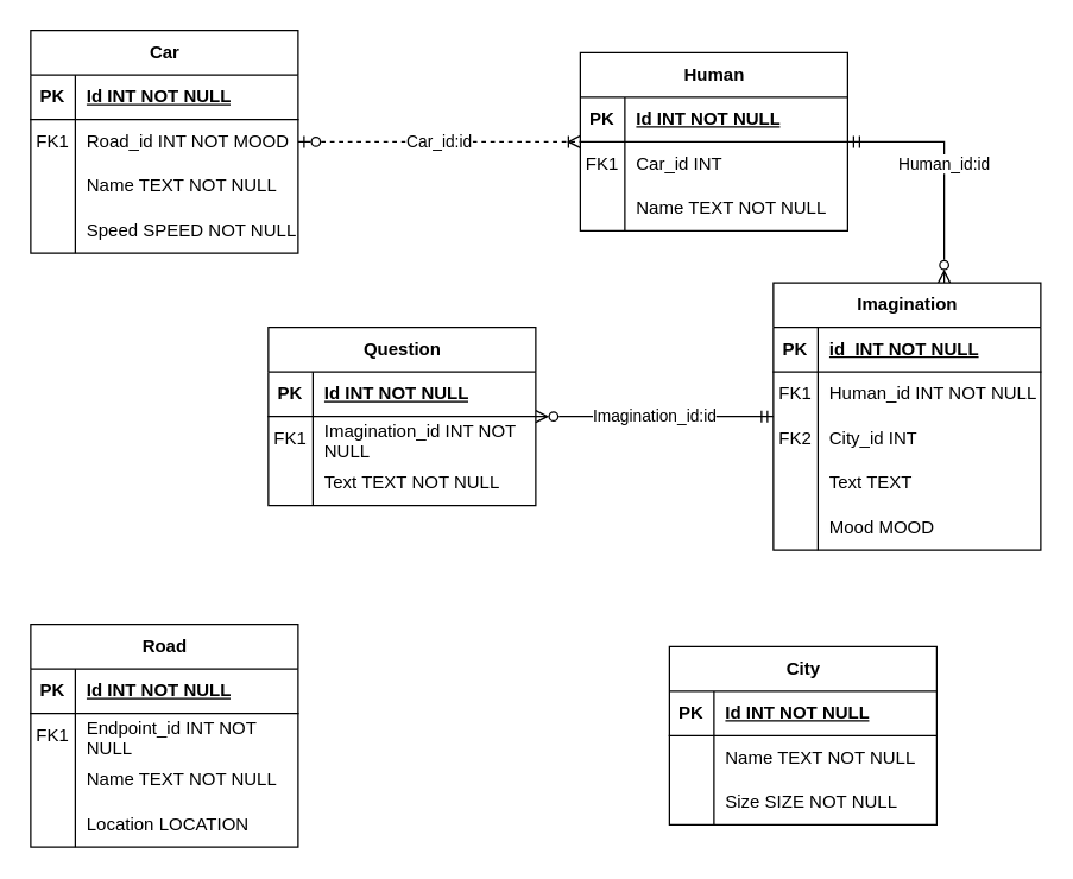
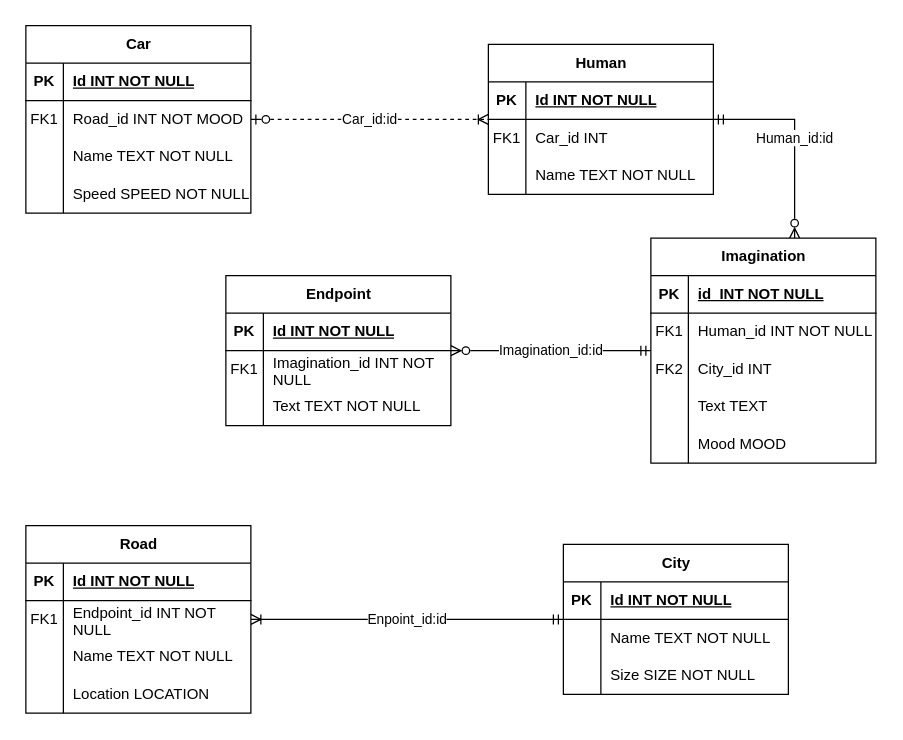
  <mxCell id="0" />
  <mxCell id="1" parent="0" />
+ <mxCell id="2" value="Enpoint_id:id" style="edgeStyle=orthogonalEdgeStyle;rounded=0;orthogonalLoop=1;jettySize=auto;html=1;startArrow=ERmandOne;startFill=0;endArrow=ERoneToMany;endFill=0;" edge="1" parent="1" source="32" target="42"><mxGeometry relative="1" as="geometry"><Array as="points" /><mxPoint x="545" y="425" as="sourcePoint" /></mxGeometry></mxCell>
  <mxCell id="3" value="Imagination_id:id" style="edgeStyle=orthogonalEdgeStyle;rounded=0;orthogonalLoop=1;jettySize=auto;html=1;startArrow=ERmandOne;startFill=0;endArrow=ERzeroToMany;endFill=0;" edge="1" parent="1" source="16" target="68"><mxGeometry x="0.004" relative="1" as="geometry"><mxPoint as="offset" /><mxPoint x="405" y="265" as="targetPoint" /></mxGeometry></mxCell>
  <mxCell id="4" value="Human_id:id" style="edgeStyle=orthogonalEdgeStyle;rounded=0;jumpStyle=none;orthogonalLoop=1;jettySize=auto;html=1;startArrow=ERzeroToMany;startFill=0;endArrow=ERmandOne;endFill=0;" edge="1" parent="1" source="16" target="6"><mxGeometry relative="1" as="geometry"><mxPoint x="685" y="330" as="sourcePoint" /><mxPoint x="565" y="190" as="targetPoint" /><Array as="points"><mxPoint x="635" y="280" /><mxPoint x="635" y="95" /></Array></mxGeometry></mxCell>
  <mxCell id="5" value="Car_id:id" style="edgeStyle=orthogonalEdgeStyle;rounded=0;jumpStyle=none;orthogonalLoop=1;jettySize=auto;html=1;startArrow=ERzeroToOne;startFill=0;endArrow=ERoneToMany;endFill=0;dashed=1;" edge="1" parent="1" source="55" target="6"><mxGeometry relative="1" as="geometry"><mxPoint x="295" y="210" as="sourcePoint" /><mxPoint x="380" y="35" as="targetPoint" /><Array as="points"><mxPoint x="410" y="90" /><mxPoint x="410" y="90" /></Array></mxGeometry></mxCell>
  <mxCell id="6" value="Human" style="shape=table;startSize=30;container=1;collapsible=1;childLayout=tableLayout;fixedRows=1;rowLines=0;fontStyle=1;align=center;resizeLast=1;html=1;" vertex="1" parent="1"><mxGeometry x="390" y="35" width="180" height="120" as="geometry" /></mxCell>
  <mxCell id="7" value="" style="shape=tableRow;horizontal=0;startSize=0;swimlaneHead=0;swimlaneBody=0;fillColor=none;collapsible=0;dropTarget=0;points=[[0,0.5],[1,0.5]];portConstraint=eastwest;top=0;left=0;right=0;bottom=1;" vertex="1" parent="6"><mxGeometry y="30" width="180" height="30" as="geometry" /></mxCell>
  <mxCell id="8" value="PK" style="shape=partialRectangle;connectable=0;fillColor=none;top=0;left=0;bottom=0;right=0;fontStyle=1;overflow=hidden;whiteSpace=wrap;html=1;" vertex="1" parent="7"><mxGeometry width="30" height="30" as="geometry"><mxRectangle width="30" height="30" as="alternateBounds" /></mxGeometry></mxCell>
  <mxCell id="9" value="Id INT NOT NULL" style="shape=partialRectangle;connectable=0;fillColor=none;top=0;left=0;bottom=0;right=0;align=left;spacingLeft=6;fontStyle=5;overflow=hidden;whiteSpace=wrap;html=1;" vertex="1" parent="7"><mxGeometry x="30" width="150" height="30" as="geometry"><mxRectangle width="150" height="30" as="alternateBounds" /></mxGeometry></mxCell>
  <mxCell id="10" style="shape=tableRow;horizontal=0;startSize=0;swimlaneHead=0;swimlaneBody=0;fillColor=none;collapsible=0;dropTarget=0;points=[[0,0.5],[1,0.5]];portConstraint=eastwest;top=0;left=0;right=0;bottom=0;" vertex="1" parent="6"><mxGeometry y="60" width="180" height="30" as="geometry" /></mxCell>
  <mxCell id="11" value="FK1" style="shape=partialRectangle;connectable=0;fillColor=none;top=0;left=0;bottom=0;right=0;editable=1;overflow=hidden;whiteSpace=wrap;html=1;" vertex="1" parent="10"><mxGeometry width="30" height="30" as="geometry"><mxRectangle width="30" height="30" as="alternateBounds" /></mxGeometry></mxCell>
  <mxCell id="12" value="Car_id INT" style="shape=partialRectangle;connectable=0;fillColor=none;top=0;left=0;bottom=0;right=0;align=left;spacingLeft=6;overflow=hidden;whiteSpace=wrap;html=1;" vertex="1" parent="10"><mxGeometry x="30" width="150" height="30" as="geometry"><mxRectangle width="150" height="30" as="alternateBounds" /></mxGeometry></mxCell>
  <mxCell id="13" value="" style="shape=tableRow;horizontal=0;startSize=0;swimlaneHead=0;swimlaneBody=0;fillColor=none;collapsible=0;dropTarget=0;points=[[0,0.5],[1,0.5]];portConstraint=eastwest;top=0;left=0;right=0;bottom=0;" vertex="1" parent="6"><mxGeometry y="90" width="180" height="30" as="geometry" /></mxCell>
  <mxCell id="14" value="" style="shape=partialRectangle;connectable=0;fillColor=none;top=0;left=0;bottom=0;right=0;editable=1;overflow=hidden;whiteSpace=wrap;html=1;" vertex="1" parent="13"><mxGeometry width="30" height="30" as="geometry"><mxRectangle width="30" height="30" as="alternateBounds" /></mxGeometry></mxCell>
  <mxCell id="15" value="Name TEXT NOT NULL" style="shape=partialRectangle;connectable=0;fillColor=none;top=0;left=0;bottom=0;right=0;align=left;spacingLeft=6;overflow=hidden;whiteSpace=wrap;html=1;" vertex="1" parent="13"><mxGeometry x="30" width="150" height="30" as="geometry"><mxRectangle width="150" height="30" as="alternateBounds" /></mxGeometry></mxCell>
  <mxCell id="16" value="Imagination" style="shape=table;startSize=30;container=1;collapsible=1;childLayout=tableLayout;fixedRows=1;rowLines=0;fontStyle=1;align=center;resizeLast=1;html=1;" vertex="1" parent="1"><mxGeometry x="520" y="190" width="180" height="180" as="geometry" /></mxCell>
  <mxCell id="17" value="" style="shape=tableRow;horizontal=0;startSize=0;swimlaneHead=0;swimlaneBody=0;fillColor=none;collapsible=0;dropTarget=0;points=[[0,0.5],[1,0.5]];portConstraint=eastwest;top=0;left=0;right=0;bottom=1;" vertex="1" parent="16"><mxGeometry y="30" width="180" height="30" as="geometry" /></mxCell>
  <mxCell id="18" value="PK" style="shape=partialRectangle;connectable=0;fillColor=none;top=0;left=0;bottom=0;right=0;fontStyle=1;overflow=hidden;whiteSpace=wrap;html=1;" vertex="1" parent="17"><mxGeometry width="30" height="30" as="geometry"><mxRectangle width="30" height="30" as="alternateBounds" /></mxGeometry></mxCell>
  <mxCell id="19" value="id&amp;nbsp; INT NOT NULL" style="shape=partialRectangle;connectable=0;fillColor=none;top=0;left=0;bottom=0;right=0;align=left;spacingLeft=6;fontStyle=5;overflow=hidden;whiteSpace=wrap;html=1;" vertex="1" parent="17"><mxGeometry x="30" width="150" height="30" as="geometry"><mxRectangle width="150" height="30" as="alternateBounds" /></mxGeometry></mxCell>
  <mxCell id="20" style="shape=tableRow;horizontal=0;startSize=0;swimlaneHead=0;swimlaneBody=0;fillColor=none;collapsible=0;dropTarget=0;points=[[0,0.5],[1,0.5]];portConstraint=eastwest;top=0;left=0;right=0;bottom=0;" vertex="1" parent="16"><mxGeometry y="60" width="180" height="30" as="geometry" /></mxCell>
  <mxCell id="21" value="FK1" style="shape=partialRectangle;connectable=0;fillColor=none;top=0;left=0;bottom=0;right=0;editable=1;overflow=hidden;whiteSpace=wrap;html=1;" vertex="1" parent="20"><mxGeometry width="30" height="30" as="geometry"><mxRectangle width="30" height="30" as="alternateBounds" /></mxGeometry></mxCell>
  <mxCell id="22" value="Human_id INT NOT NULL" style="shape=partialRectangle;connectable=0;fillColor=none;top=0;left=0;bottom=0;right=0;align=left;spacingLeft=6;overflow=hidden;whiteSpace=wrap;html=1;" vertex="1" parent="20"><mxGeometry x="30" width="150" height="30" as="geometry"><mxRectangle width="150" height="30" as="alternateBounds" /></mxGeometry></mxCell>
  <mxCell id="23" value="" style="shape=tableRow;horizontal=0;startSize=0;swimlaneHead=0;swimlaneBody=0;fillColor=none;collapsible=0;dropTarget=0;points=[[0,0.5],[1,0.5]];portConstraint=eastwest;top=0;left=0;right=0;bottom=0;" vertex="1" parent="16"><mxGeometry y="90" width="180" height="30" as="geometry" /></mxCell>
  <mxCell id="24" value="FK2" style="shape=partialRectangle;connectable=0;fillColor=none;top=0;left=0;bottom=0;right=0;editable=1;overflow=hidden;whiteSpace=wrap;html=1;" vertex="1" parent="23"><mxGeometry width="30" height="30" as="geometry"><mxRectangle width="30" height="30" as="alternateBounds" /></mxGeometry></mxCell>
  <mxCell id="25" value="City_id INT" style="shape=partialRectangle;connectable=0;fillColor=none;top=0;left=0;bottom=0;right=0;align=left;spacingLeft=6;overflow=hidden;whiteSpace=wrap;html=1;" vertex="1" parent="23"><mxGeometry x="30" width="150" height="30" as="geometry"><mxRectangle width="150" height="30" as="alternateBounds" /></mxGeometry></mxCell>
  <mxCell id="26" value="" style="shape=tableRow;horizontal=0;startSize=0;swimlaneHead=0;swimlaneBody=0;fillColor=none;collapsible=0;dropTarget=0;points=[[0,0.5],[1,0.5]];portConstraint=eastwest;top=0;left=0;right=0;bottom=0;" vertex="1" parent="16"><mxGeometry y="120" width="180" height="30" as="geometry" /></mxCell>
  <mxCell id="27" value="" style="shape=partialRectangle;connectable=0;fillColor=none;top=0;left=0;bottom=0;right=0;editable=1;overflow=hidden;whiteSpace=wrap;html=1;" vertex="1" parent="26"><mxGeometry width="30" height="30" as="geometry"><mxRectangle width="30" height="30" as="alternateBounds" /></mxGeometry></mxCell>
  <mxCell id="28" value="Text TEXT" style="shape=partialRectangle;connectable=0;fillColor=none;top=0;left=0;bottom=0;right=0;align=left;spacingLeft=6;overflow=hidden;whiteSpace=wrap;html=1;" vertex="1" parent="26"><mxGeometry x="30" width="150" height="30" as="geometry"><mxRectangle width="150" height="30" as="alternateBounds" /></mxGeometry></mxCell>
  <mxCell id="29" value="" style="shape=tableRow;horizontal=0;startSize=0;swimlaneHead=0;swimlaneBody=0;fillColor=none;collapsible=0;dropTarget=0;points=[[0,0.5],[1,0.5]];portConstraint=eastwest;top=0;left=0;right=0;bottom=0;" vertex="1" parent="16"><mxGeometry y="150" width="180" height="30" as="geometry" /></mxCell>
  <mxCell id="30" value="" style="shape=partialRectangle;connectable=0;fillColor=none;top=0;left=0;bottom=0;right=0;editable=1;overflow=hidden;whiteSpace=wrap;html=1;" vertex="1" parent="29"><mxGeometry width="30" height="30" as="geometry"><mxRectangle width="30" height="30" as="alternateBounds" /></mxGeometry></mxCell>
  <mxCell id="31" value="Mood MOOD" style="shape=partialRectangle;connectable=0;fillColor=none;top=0;left=0;bottom=0;right=0;align=left;spacingLeft=6;overflow=hidden;whiteSpace=wrap;html=1;" vertex="1" parent="29"><mxGeometry x="30" width="150" height="30" as="geometry"><mxRectangle width="150" height="30" as="alternateBounds" /></mxGeometry></mxCell>
  <mxCell id="32" value="City" style="shape=table;startSize=30;container=1;collapsible=1;childLayout=tableLayout;fixedRows=1;rowLines=0;fontStyle=1;align=center;resizeLast=1;html=1;" vertex="1" parent="1"><mxGeometry x="450" y="435" width="180" height="120" as="geometry" /></mxCell>
  <mxCell id="33" value="" style="shape=tableRow;horizontal=0;startSize=0;swimlaneHead=0;swimlaneBody=0;fillColor=none;collapsible=0;dropTarget=0;points=[[0,0.5],[1,0.5]];portConstraint=eastwest;top=0;left=0;right=0;bottom=1;" vertex="1" parent="32"><mxGeometry y="30" width="180" height="30" as="geometry" /></mxCell>
  <mxCell id="34" value="PK" style="shape=partialRectangle;connectable=0;fillColor=none;top=0;left=0;bottom=0;right=0;fontStyle=1;overflow=hidden;whiteSpace=wrap;html=1;" vertex="1" parent="33"><mxGeometry width="30" height="30" as="geometry"><mxRectangle width="30" height="30" as="alternateBounds" /></mxGeometry></mxCell>
  <mxCell id="35" value="Id INT NOT NULL" style="shape=partialRectangle;connectable=0;fillColor=none;top=0;left=0;bottom=0;right=0;align=left;spacingLeft=6;fontStyle=5;overflow=hidden;whiteSpace=wrap;html=1;" vertex="1" parent="33"><mxGeometry x="30" width="150" height="30" as="geometry"><mxRectangle width="150" height="30" as="alternateBounds" /></mxGeometry></mxCell>
  <mxCell id="36" value="" style="shape=tableRow;horizontal=0;startSize=0;swimlaneHead=0;swimlaneBody=0;fillColor=none;collapsible=0;dropTarget=0;points=[[0,0.5],[1,0.5]];portConstraint=eastwest;top=0;left=0;right=0;bottom=0;" vertex="1" parent="32"><mxGeometry y="60" width="180" height="30" as="geometry" /></mxCell>
  <mxCell id="37" value="&lt;span style=&quot;white-space: pre;&quot;&gt; &lt;/span&gt;" style="shape=partialRectangle;connectable=0;fillColor=none;top=0;left=0;bottom=0;right=0;editable=1;overflow=hidden;whiteSpace=wrap;html=1;" vertex="1" parent="36"><mxGeometry width="30" height="30" as="geometry"><mxRectangle width="30" height="30" as="alternateBounds" /></mxGeometry></mxCell>
  <mxCell id="38" value="Name TEXT NOT NULL" style="shape=partialRectangle;connectable=0;fillColor=none;top=0;left=0;bottom=0;right=0;align=left;spacingLeft=6;overflow=hidden;whiteSpace=wrap;html=1;" vertex="1" parent="36"><mxGeometry x="30" width="150" height="30" as="geometry"><mxRectangle width="150" height="30" as="alternateBounds" /></mxGeometry></mxCell>
  <mxCell id="39" value="" style="shape=tableRow;horizontal=0;startSize=0;swimlaneHead=0;swimlaneBody=0;fillColor=none;collapsible=0;dropTarget=0;points=[[0,0.5],[1,0.5]];portConstraint=eastwest;top=0;left=0;right=0;bottom=0;" vertex="1" parent="32"><mxGeometry y="90" width="180" height="30" as="geometry" /></mxCell>
  <mxCell id="40" value="" style="shape=partialRectangle;connectable=0;fillColor=none;top=0;left=0;bottom=0;right=0;editable=1;overflow=hidden;whiteSpace=wrap;html=1;" vertex="1" parent="39"><mxGeometry width="30" height="30" as="geometry"><mxRectangle width="30" height="30" as="alternateBounds" /></mxGeometry></mxCell>
  <mxCell id="41" value="Size SIZE NOT NULL" style="shape=partialRectangle;connectable=0;fillColor=none;top=0;left=0;bottom=0;right=0;align=left;spacingLeft=6;overflow=hidden;whiteSpace=wrap;html=1;" vertex="1" parent="39"><mxGeometry x="30" width="150" height="30" as="geometry"><mxRectangle width="150" height="30" as="alternateBounds" /></mxGeometry></mxCell>
  <mxCell id="42" value="Road" style="shape=table;startSize=30;container=1;collapsible=1;childLayout=tableLayout;fixedRows=1;rowLines=0;fontStyle=1;align=center;resizeLast=1;html=1;" vertex="1" parent="1"><mxGeometry x="20" y="420" width="180" height="150" as="geometry" /></mxCell>
  <mxCell id="43" value="" style="shape=tableRow;horizontal=0;startSize=0;swimlaneHead=0;swimlaneBody=0;fillColor=none;collapsible=0;dropTarget=0;points=[[0,0.5],[1,0.5]];portConstraint=eastwest;top=0;left=0;right=0;bottom=1;" vertex="1" parent="42"><mxGeometry y="30" width="180" height="30" as="geometry" /></mxCell>
  <mxCell id="44" value="PK" style="shape=partialRectangle;connectable=0;fillColor=none;top=0;left=0;bottom=0;right=0;fontStyle=1;overflow=hidden;whiteSpace=wrap;html=1;" vertex="1" parent="43"><mxGeometry width="30" height="30" as="geometry"><mxRectangle width="30" height="30" as="alternateBounds" /></mxGeometry></mxCell>
  <mxCell id="45" value="Id INT NOT NULL" style="shape=partialRectangle;connectable=0;fillColor=none;top=0;left=0;bottom=0;right=0;align=left;spacingLeft=6;fontStyle=5;overflow=hidden;whiteSpace=wrap;html=1;" vertex="1" parent="43"><mxGeometry x="30" width="150" height="30" as="geometry"><mxRectangle width="150" height="30" as="alternateBounds" /></mxGeometry></mxCell>
  <mxCell id="46" value="" style="shape=tableRow;horizontal=0;startSize=0;swimlaneHead=0;swimlaneBody=0;fillColor=none;collapsible=0;dropTarget=0;points=[[0,0.5],[1,0.5]];portConstraint=eastwest;top=0;left=0;right=0;bottom=0;" vertex="1" parent="42"><mxGeometry y="60" width="180" height="30" as="geometry" /></mxCell>
  <mxCell id="47" value="FK1" style="shape=partialRectangle;connectable=0;fillColor=none;top=0;left=0;bottom=0;right=0;editable=1;overflow=hidden;whiteSpace=wrap;html=1;" vertex="1" parent="46"><mxGeometry width="30" height="30" as="geometry"><mxRectangle width="30" height="30" as="alternateBounds" /></mxGeometry></mxCell>
  <mxCell id="48" value="Endpoint_id INT NOT NULL" style="shape=partialRectangle;connectable=0;fillColor=none;top=0;left=0;bottom=0;right=0;align=left;spacingLeft=6;overflow=hidden;whiteSpace=wrap;html=1;" vertex="1" parent="46"><mxGeometry x="30" width="150" height="30" as="geometry"><mxRectangle width="150" height="30" as="alternateBounds" /></mxGeometry></mxCell>
  <mxCell id="49" value="" style="shape=tableRow;horizontal=0;startSize=0;swimlaneHead=0;swimlaneBody=0;fillColor=none;collapsible=0;dropTarget=0;points=[[0,0.5],[1,0.5]];portConstraint=eastwest;top=0;left=0;right=0;bottom=0;" vertex="1" parent="42"><mxGeometry y="90" width="180" height="30" as="geometry" /></mxCell>
  <mxCell id="50" value="" style="shape=partialRectangle;connectable=0;fillColor=none;top=0;left=0;bottom=0;right=0;editable=1;overflow=hidden;whiteSpace=wrap;html=1;" vertex="1" parent="49"><mxGeometry width="30" height="30" as="geometry"><mxRectangle width="30" height="30" as="alternateBounds" /></mxGeometry></mxCell>
  <mxCell id="51" value="Name TEXT NOT NULL" style="shape=partialRectangle;connectable=0;fillColor=none;top=0;left=0;bottom=0;right=0;align=left;spacingLeft=6;overflow=hidden;whiteSpace=wrap;html=1;" vertex="1" parent="49"><mxGeometry x="30" width="150" height="30" as="geometry"><mxRectangle width="150" height="30" as="alternateBounds" /></mxGeometry></mxCell>
  <mxCell id="52" value="" style="shape=tableRow;horizontal=0;startSize=0;swimlaneHead=0;swimlaneBody=0;fillColor=none;collapsible=0;dropTarget=0;points=[[0,0.5],[1,0.5]];portConstraint=eastwest;top=0;left=0;right=0;bottom=0;" vertex="1" parent="42"><mxGeometry y="120" width="180" height="30" as="geometry" /></mxCell>
  <mxCell id="53" value="" style="shape=partialRectangle;connectable=0;fillColor=none;top=0;left=0;bottom=0;right=0;editable=1;overflow=hidden;whiteSpace=wrap;html=1;" vertex="1" parent="52"><mxGeometry width="30" height="30" as="geometry"><mxRectangle width="30" height="30" as="alternateBounds" /></mxGeometry></mxCell>
  <mxCell id="54" value="Location LOCATION&amp;nbsp;" style="shape=partialRectangle;connectable=0;fillColor=none;top=0;left=0;bottom=0;right=0;align=left;spacingLeft=6;overflow=hidden;whiteSpace=wrap;html=1;" vertex="1" parent="52"><mxGeometry x="30" width="150" height="30" as="geometry"><mxRectangle width="150" height="30" as="alternateBounds" /></mxGeometry></mxCell>
  <mxCell id="55" value="Car" style="shape=table;startSize=30;container=1;collapsible=1;childLayout=tableLayout;fixedRows=1;rowLines=0;fontStyle=1;align=center;resizeLast=1;html=1;" vertex="1" parent="1"><mxGeometry x="20" y="20" width="180" height="150" as="geometry" /></mxCell>
  <mxCell id="56" value="" style="shape=tableRow;horizontal=0;startSize=0;swimlaneHead=0;swimlaneBody=0;fillColor=none;collapsible=0;dropTarget=0;points=[[0,0.5],[1,0.5]];portConstraint=eastwest;top=0;left=0;right=0;bottom=1;" vertex="1" parent="55"><mxGeometry y="30" width="180" height="30" as="geometry" /></mxCell>
  <mxCell id="57" value="PK" style="shape=partialRectangle;connectable=0;fillColor=none;top=0;left=0;bottom=0;right=0;fontStyle=1;overflow=hidden;whiteSpace=wrap;html=1;" vertex="1" parent="56"><mxGeometry width="30" height="30" as="geometry"><mxRectangle width="30" height="30" as="alternateBounds" /></mxGeometry></mxCell>
  <mxCell id="58" value="Id INT NOT NULL" style="shape=partialRectangle;connectable=0;fillColor=none;top=0;left=0;bottom=0;right=0;align=left;spacingLeft=6;fontStyle=5;overflow=hidden;whiteSpace=wrap;html=1;" vertex="1" parent="56"><mxGeometry x="30" width="150" height="30" as="geometry"><mxRectangle width="150" height="30" as="alternateBounds" /></mxGeometry></mxCell>
  <mxCell id="59" style="shape=tableRow;horizontal=0;startSize=0;swimlaneHead=0;swimlaneBody=0;fillColor=none;collapsible=0;dropTarget=0;points=[[0,0.5],[1,0.5]];portConstraint=eastwest;top=0;left=0;right=0;bottom=0;" vertex="1" parent="55"><mxGeometry y="60" width="180" height="30" as="geometry" /></mxCell>
  <mxCell id="60" value="FK1" style="shape=partialRectangle;connectable=0;fillColor=none;top=0;left=0;bottom=0;right=0;editable=1;overflow=hidden;whiteSpace=wrap;html=1;" vertex="1" parent="59"><mxGeometry width="30" height="30" as="geometry"><mxRectangle width="30" height="30" as="alternateBounds" /></mxGeometry></mxCell>
  <mxCell id="61" value="Road_id INT NOT MOOD" style="shape=partialRectangle;connectable=0;fillColor=none;top=0;left=0;bottom=0;right=0;align=left;spacingLeft=6;overflow=hidden;whiteSpace=wrap;html=1;" vertex="1" parent="59"><mxGeometry x="30" width="150" height="30" as="geometry"><mxRectangle width="150" height="30" as="alternateBounds" /></mxGeometry></mxCell>
  <mxCell id="62" value="" style="shape=tableRow;horizontal=0;startSize=0;swimlaneHead=0;swimlaneBody=0;fillColor=none;collapsible=0;dropTarget=0;points=[[0,0.5],[1,0.5]];portConstraint=eastwest;top=0;left=0;right=0;bottom=0;" vertex="1" parent="55"><mxGeometry y="90" width="180" height="30" as="geometry" /></mxCell>
  <mxCell id="63" value="" style="shape=partialRectangle;connectable=0;fillColor=none;top=0;left=0;bottom=0;right=0;editable=1;overflow=hidden;whiteSpace=wrap;html=1;" vertex="1" parent="62"><mxGeometry width="30" height="30" as="geometry"><mxRectangle width="30" height="30" as="alternateBounds" /></mxGeometry></mxCell>
  <mxCell id="64" value="Name TEXT NOT NULL" style="shape=partialRectangle;connectable=0;fillColor=none;top=0;left=0;bottom=0;right=0;align=left;spacingLeft=6;overflow=hidden;whiteSpace=wrap;html=1;" vertex="1" parent="62"><mxGeometry x="30" width="150" height="30" as="geometry"><mxRectangle width="150" height="30" as="alternateBounds" /></mxGeometry></mxCell>
  <mxCell id="65" value="" style="shape=tableRow;horizontal=0;startSize=0;swimlaneHead=0;swimlaneBody=0;fillColor=none;collapsible=0;dropTarget=0;points=[[0,0.5],[1,0.5]];portConstraint=eastwest;top=0;left=0;right=0;bottom=0;" vertex="1" parent="55"><mxGeometry y="120" width="180" height="30" as="geometry" /></mxCell>
  <mxCell id="66" value="" style="shape=partialRectangle;connectable=0;fillColor=none;top=0;left=0;bottom=0;right=0;editable=1;overflow=hidden;whiteSpace=wrap;html=1;" vertex="1" parent="65"><mxGeometry width="30" height="30" as="geometry"><mxRectangle width="30" height="30" as="alternateBounds" /></mxGeometry></mxCell>
  <mxCell id="67" value="Speed SPEED NOT NULL" style="shape=partialRectangle;connectable=0;fillColor=none;top=0;left=0;bottom=0;right=0;align=left;spacingLeft=6;overflow=hidden;whiteSpace=wrap;html=1;" vertex="1" parent="65"><mxGeometry x="30" width="150" height="30" as="geometry"><mxRectangle width="150" height="30" as="alternateBounds" /></mxGeometry></mxCell>
- <mxCell id="68" value="Question&lt;br&gt;" style="shape=table;startSize=30;container=1;collapsible=1;childLayout=tableLayout;fixedRows=1;rowLines=0;fontStyle=1;align=center;resizeLast=1;html=1;" vertex="1" parent="1"><mxGeometry x="180" y="220" width="180" height="120" as="geometry" /></mxCell>
+ <mxCell id="68" value="Endpoint&lt;br&gt;" style="shape=table;startSize=30;container=1;collapsible=1;childLayout=tableLayout;fixedRows=1;rowLines=0;fontStyle=1;align=center;resizeLast=1;html=1;" vertex="1" parent="1"><mxGeometry x="180" y="220" width="180" height="120" as="geometry" /></mxCell>
  <mxCell id="69" value="" style="shape=tableRow;horizontal=0;startSize=0;swimlaneHead=0;swimlaneBody=0;fillColor=none;collapsible=0;dropTarget=0;points=[[0,0.5],[1,0.5]];portConstraint=eastwest;top=0;left=0;right=0;bottom=1;" vertex="1" parent="68"><mxGeometry y="30" width="180" height="30" as="geometry" /></mxCell>
  <mxCell id="70" value="PK" style="shape=partialRectangle;connectable=0;fillColor=none;top=0;left=0;bottom=0;right=0;fontStyle=1;overflow=hidden;whiteSpace=wrap;html=1;" vertex="1" parent="69"><mxGeometry width="30" height="30" as="geometry"><mxRectangle width="30" height="30" as="alternateBounds" /></mxGeometry></mxCell>
  <mxCell id="71" value="Id INT NOT NULL" style="shape=partialRectangle;connectable=0;fillColor=none;top=0;left=0;bottom=0;right=0;align=left;spacingLeft=6;fontStyle=5;overflow=hidden;whiteSpace=wrap;html=1;" vertex="1" parent="69"><mxGeometry x="30" width="150" height="30" as="geometry"><mxRectangle width="150" height="30" as="alternateBounds" /></mxGeometry></mxCell>
  <mxCell id="72" style="shape=tableRow;horizontal=0;startSize=0;swimlaneHead=0;swimlaneBody=0;fillColor=none;collapsible=0;dropTarget=0;points=[[0,0.5],[1,0.5]];portConstraint=eastwest;top=0;left=0;right=0;bottom=0;" vertex="1" parent="68"><mxGeometry y="60" width="180" height="30" as="geometry" /></mxCell>
  <mxCell id="73" value="FK1" style="shape=partialRectangle;connectable=0;fillColor=none;top=0;left=0;bottom=0;right=0;editable=1;overflow=hidden;whiteSpace=wrap;html=1;" vertex="1" parent="72"><mxGeometry width="30" height="30" as="geometry"><mxRectangle width="30" height="30" as="alternateBounds" /></mxGeometry></mxCell>
  <mxCell id="74" value="Imagination_id INT NOT NULL" style="shape=partialRectangle;connectable=0;fillColor=none;top=0;left=0;bottom=0;right=0;align=left;spacingLeft=6;overflow=hidden;whiteSpace=wrap;html=1;" vertex="1" parent="72"><mxGeometry x="30" width="150" height="30" as="geometry"><mxRectangle width="150" height="30" as="alternateBounds" /></mxGeometry></mxCell>
  <mxCell id="75" value="" style="shape=tableRow;horizontal=0;startSize=0;swimlaneHead=0;swimlaneBody=0;fillColor=none;collapsible=0;dropTarget=0;points=[[0,0.5],[1,0.5]];portConstraint=eastwest;top=0;left=0;right=0;bottom=0;" vertex="1" parent="68"><mxGeometry y="90" width="180" height="30" as="geometry" /></mxCell>
  <mxCell id="76" value="" style="shape=partialRectangle;connectable=0;fillColor=none;top=0;left=0;bottom=0;right=0;editable=1;overflow=hidden;whiteSpace=wrap;html=1;" vertex="1" parent="75"><mxGeometry width="30" height="30" as="geometry"><mxRectangle width="30" height="30" as="alternateBounds" /></mxGeometry></mxCell>
  <mxCell id="77" value="Text TEXT NOT NULL" style="shape=partialRectangle;connectable=0;fillColor=none;top=0;left=0;bottom=0;right=0;align=left;spacingLeft=6;overflow=hidden;whiteSpace=wrap;html=1;" vertex="1" parent="75"><mxGeometry x="30" width="150" height="30" as="geometry"><mxRectangle width="150" height="30" as="alternateBounds" /></mxGeometry></mxCell>
